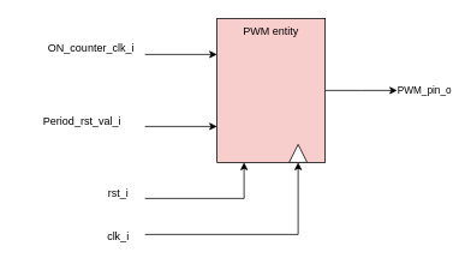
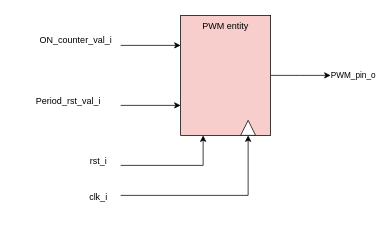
  <mxCell id="0" />
  <mxCell id="1" parent="0" />
  <mxCell id="2" style="edgeStyle=orthogonalEdgeStyle;rounded=0;orthogonalLoop=1;jettySize=auto;html=1;exitX=1;exitY=0.5;exitDx=0;exitDy=0;" parent="1" source="8" edge="1"><mxGeometry relative="1" as="geometry"><mxPoint x="440" y="100" as="targetPoint" /></mxGeometry></mxCell>
  <mxCell id="3" value="PWM_pin_o" style="edgeLabel;html=1;align=center;verticalAlign=middle;resizable=0;points=[];" parent="2" vertex="1" connectable="0"><mxGeometry x="0.026" y="-1" relative="1" as="geometry"><mxPoint x="69" y="-2" as="offset" /></mxGeometry></mxCell>
  <mxCell id="4" style="edgeStyle=orthogonalEdgeStyle;rounded=0;orthogonalLoop=1;jettySize=auto;html=1;exitX=0.75;exitY=1;exitDx=0;exitDy=0;startArrow=classic;startFill=1;endArrow=none;endFill=0;" parent="1" source="8" edge="1"><mxGeometry relative="1" as="geometry"><mxPoint x="160" y="260" as="targetPoint" /><Array as="points"><mxPoint x="330" y="260" /></Array></mxGeometry></mxCell>
  <mxCell id="5" style="edgeStyle=orthogonalEdgeStyle;rounded=0;orthogonalLoop=1;jettySize=auto;html=1;exitX=0.25;exitY=1;exitDx=0;exitDy=0;startArrow=classic;startFill=1;endArrow=none;endFill=0;" parent="1" source="8" edge="1"><mxGeometry relative="1" as="geometry"><mxPoint x="160" y="220" as="targetPoint" /><Array as="points"><mxPoint x="270" y="220" /></Array></mxGeometry></mxCell>
  <mxCell id="6" style="edgeStyle=orthogonalEdgeStyle;rounded=0;orthogonalLoop=1;jettySize=auto;html=1;exitX=0;exitY=0.25;exitDx=0;exitDy=0;startArrow=classic;startFill=1;endArrow=none;endFill=0;" parent="1" source="8" edge="1"><mxGeometry relative="1" as="geometry"><mxPoint x="160" y="60" as="targetPoint" /></mxGeometry></mxCell>
  <mxCell id="7" style="edgeStyle=orthogonalEdgeStyle;rounded=0;orthogonalLoop=1;jettySize=auto;html=1;exitX=0;exitY=0.75;exitDx=0;exitDy=0;startArrow=classic;startFill=1;endArrow=none;endFill=0;" parent="1" source="8" edge="1"><mxGeometry relative="1" as="geometry"><mxPoint x="160" y="140" as="targetPoint" /></mxGeometry></mxCell>
  <mxCell id="8" value="PWM entity" style="whiteSpace=wrap;html=1;verticalAlign=top;fillColor=#f8cecc;" parent="1" vertex="1"><mxGeometry x="240" y="20" width="120" height="160" as="geometry" /></mxCell>
  <mxCell id="9" value="" style="triangle;whiteSpace=wrap;html=1;rotation=-90;" parent="1" vertex="1"><mxGeometry x="320" y="160" width="20" height="20" as="geometry" /></mxCell>
  <mxCell id="10" value="clk_i" style="text;html=1;align=center;verticalAlign=middle;resizable=0;points=[];autosize=1;strokeColor=none;fillColor=none;" vertex="1" parent="1"><mxGeometry x="105" y="248" width="50" height="30" as="geometry" /></mxCell>
  <mxCell id="11" value="rst_i" style="text;html=1;align=center;verticalAlign=middle;resizable=0;points=[];autosize=1;strokeColor=none;fillColor=none;" vertex="1" parent="1"><mxGeometry x="105" y="200" width="50" height="30" as="geometry" /></mxCell>
  <mxCell id="12" value="Period_rst_val_i" style="text;html=1;align=center;verticalAlign=middle;resizable=0;points=[];autosize=1;strokeColor=none;fillColor=none;" vertex="1" parent="1"><mxGeometry x="20" y="120" width="140" height="30" as="geometry" /></mxCell>
- <mxCell id="13" value="ON_counter_clk_i" style="text;html=1;align=center;verticalAlign=middle;resizable=0;points=[];autosize=1;strokeColor=none;fillColor=none;" vertex="1" parent="1"><mxGeometry x="40" y="38" width="120" height="30" as="geometry" /></mxCell>
+ <mxCell id="13" value="ON_counter_val_i" style="text;html=1;align=center;verticalAlign=middle;resizable=0;points=[];autosize=1;strokeColor=none;fillColor=none;" vertex="1" parent="1"><mxGeometry x="40" y="38" width="120" height="30" as="geometry" /></mxCell>
